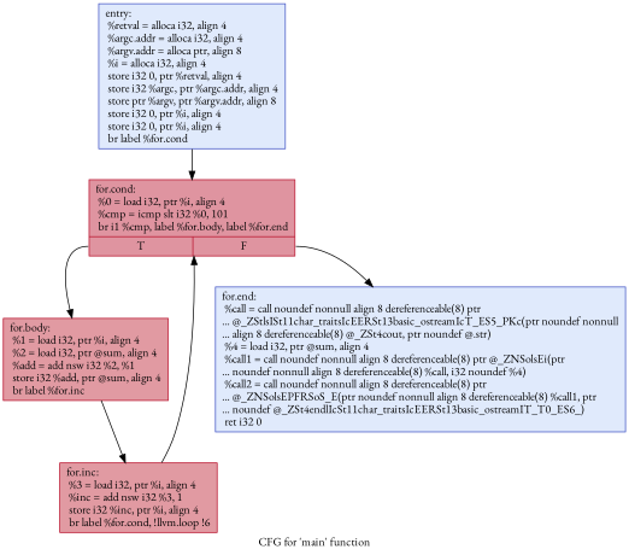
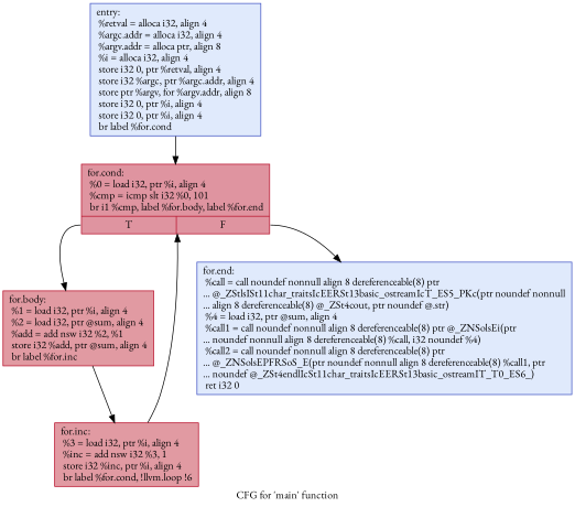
  digraph {
    label="CFG for 'main' function"
    fontname="EB Garamond"
    node [color="#b70d28ff" fillcolor="#b9d0f970" shape=record style=filled fontname="EB Garamond"]
    edge [fontname="EB Garamond"]
-   n1 [color="#3d50c3ff" label="{entry:\l  %retval = alloca i32, align 4\l  %argc.addr = alloca i32, align 4\l  %argv.addr = alloca ptr, align 8\l  %i = alloca i32, align 4\l  store i32 0, ptr %retval, align 4\l  store i32 %argc, ptr %argc.addr, align 4\l  store ptr %argv, ptr %argv.addr, align 8\l  store i32 0, ptr %i, align 4\l  store i32 0, ptr %i, align 4\l  br label %for.cond\l}"]
+   n1 [color="#3d50c3ff" label="{entry:\l  %retval = alloca i32, align 4\l  %argc.addr = alloca i32, align 4\l  %argv.addr = alloca ptr, align 8\l  %i = alloca i32, align 4\l  store i32 0, ptr %retval, align 4\l  store i32 %argc, ptr %argc.addr, align 4\l  store ptr %argv, for %argv.addr, align 8\l  store i32 0, ptr %i, align 4\l  store i32 0, ptr %i, align 4\l  br label %for.cond\l}"]
    n2 [fillcolor="#b70d2870" label="{for.cond:                                         \l  %0 = load i32, ptr %i, align 4\l  %cmp = icmp slt i32 %0, 101\l  br i1 %cmp, label %for.body, label %for.end\l|{<s0>T|<s1>F}}"]
    n3 [fillcolor="#bb1b2c70" label="{for.body:                                         \l  %1 = load i32, ptr %i, align 4\l  %2 = load i32, ptr @sum, align 4\l  %add = add nsw i32 %2, %1\l  store i32 %add, ptr @sum, align 4\l  br label %for.inc\l}"]
    n4 [color="#3d50c3ff" label="{for.end:                                          \l  %call = call noundef nonnull align 8 dereferenceable(8) ptr\l... @_ZStlsISt11char_traitsIcEERSt13basic_ostreamIcT_ES5_PKc(ptr noundef nonnull\l... align 8 dereferenceable(8) @_ZSt4cout, ptr noundef @.str)\l  %4 = load i32, ptr @sum, align 4\l  %call1 = call noundef nonnull align 8 dereferenceable(8) ptr @_ZNSolsEi(ptr\l... noundef nonnull align 8 dereferenceable(8) %call, i32 noundef %4)\l  %call2 = call noundef nonnull align 8 dereferenceable(8) ptr\l... @_ZNSolsEPFRSoS_E(ptr noundef nonnull align 8 dereferenceable(8) %call1, ptr\l... noundef @_ZSt4endlIcSt11char_traitsIcEERSt13basic_ostreamIT_T0_ES6_)\l  ret i32 0\l}"]
    n5 [fillcolor="#bb1b2c70" label="{for.inc:                                          \l  %3 = load i32, ptr %i, align 4\l  %inc = add nsw i32 %3, 1\l  store i32 %inc, ptr %i, align 4\l  br label %for.cond, !llvm.loop !6\l}"]
    n1 -> n2
    n2 -> n3 [tailport=s0]
    n2 -> n4 [tailport=s1]
    n3 -> n5
    n5 -> n2
  }
